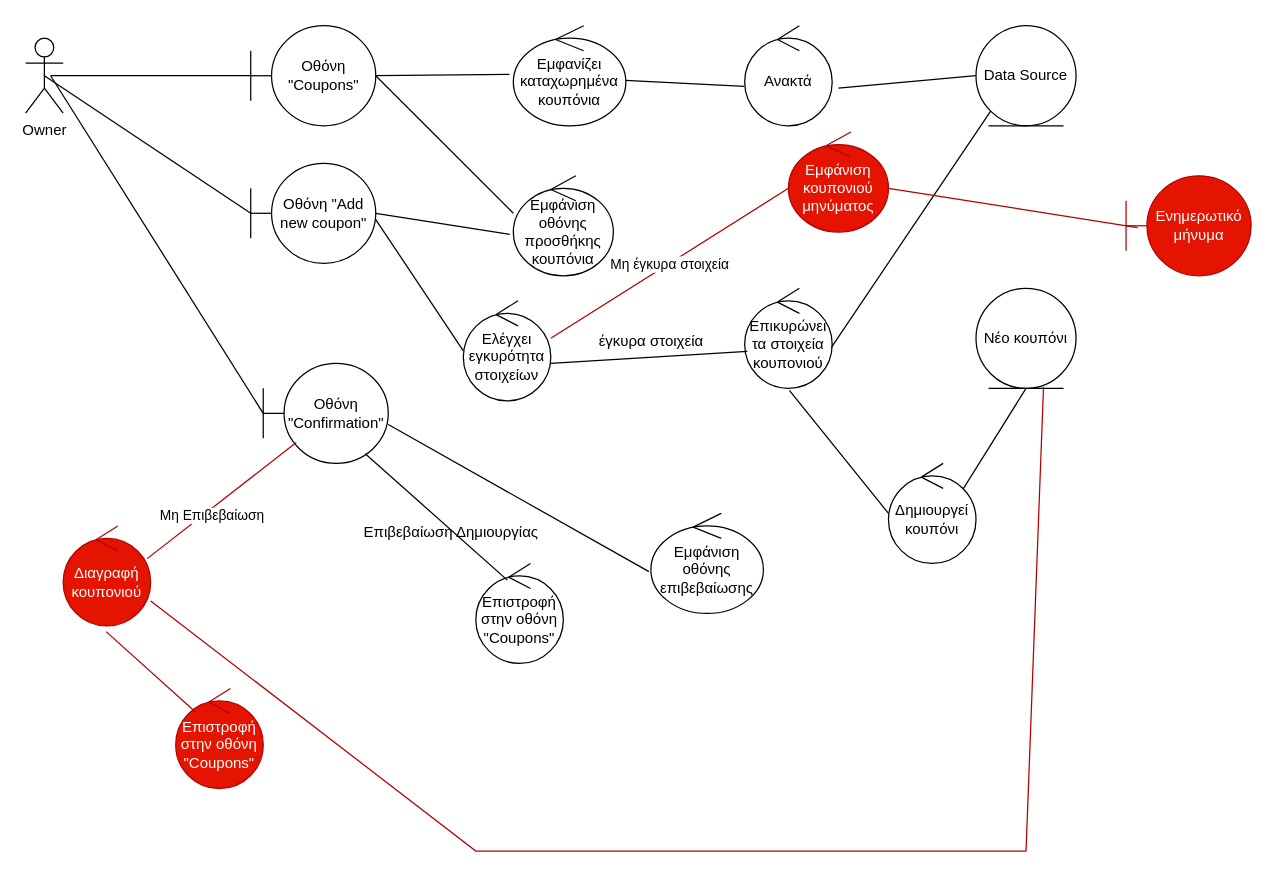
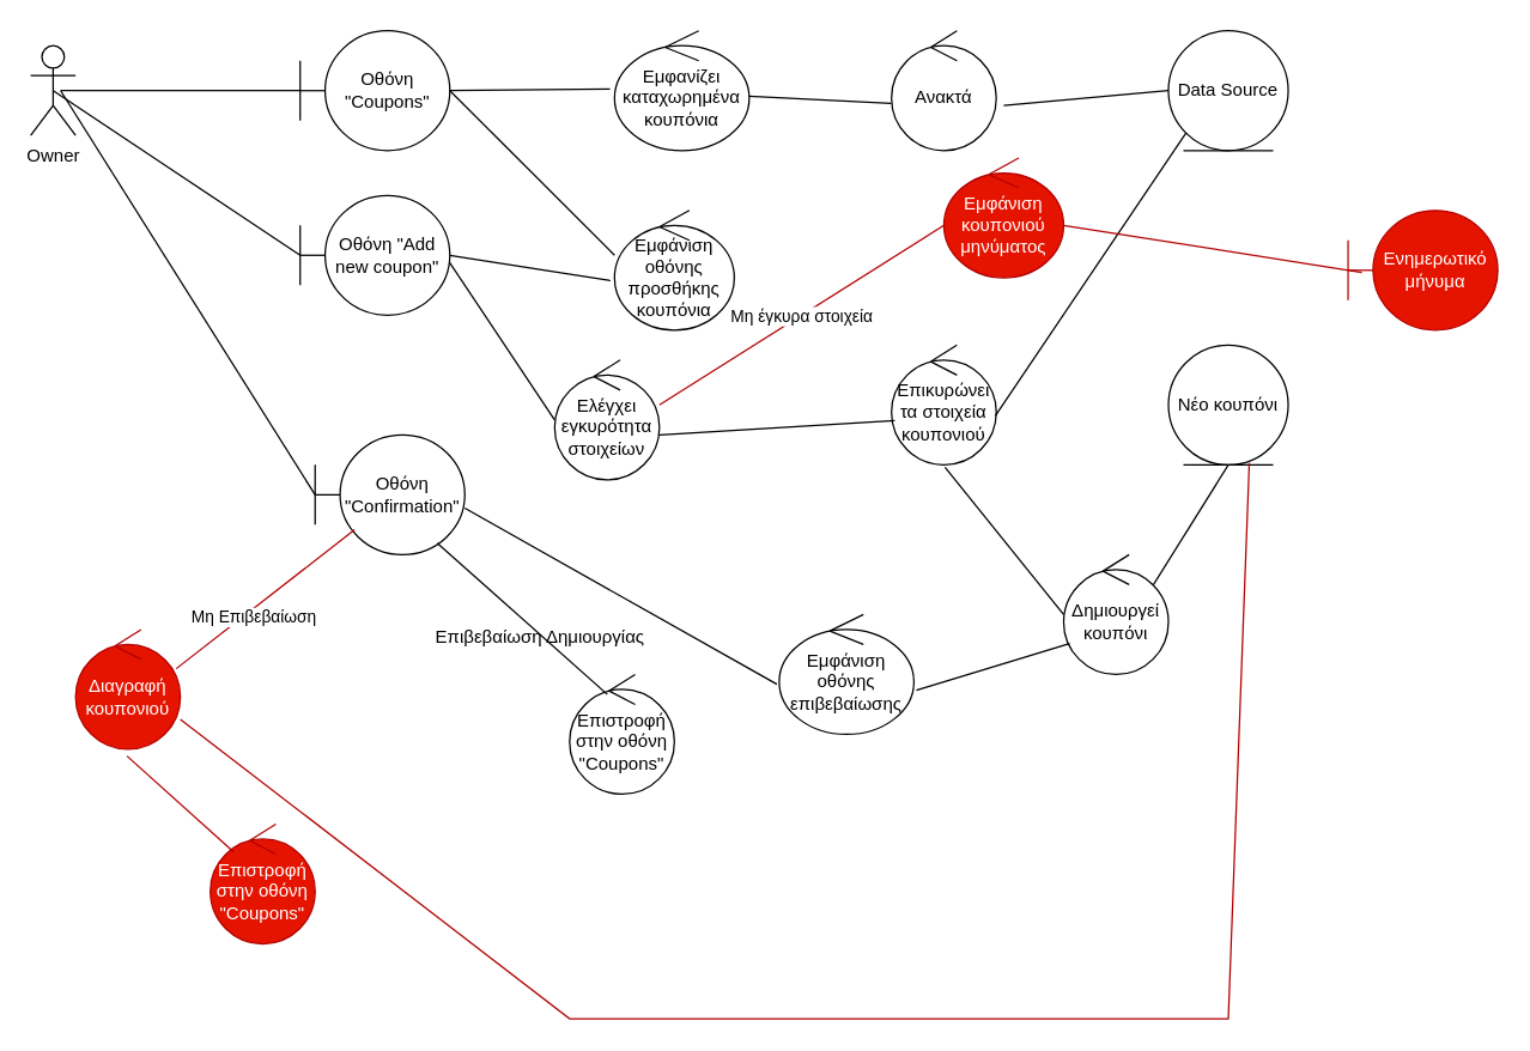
  <mxCell id="0" />
  <mxCell id="1" parent="0" />
  <mxCell id="2" value="Owner" style="shape=umlActor;verticalLabelPosition=bottom;verticalAlign=top;html=1;outlineConnect=0;" vertex="1" parent="1"><mxGeometry x="20" y="30" width="30" height="60" as="geometry" /></mxCell>
  <mxCell id="3" value="Οθόνη &quot;Coupons&quot;" style="shape=umlBoundary;whiteSpace=wrap;html=1;" vertex="1" parent="1"><mxGeometry x="200" y="20" width="100" height="80" as="geometry" /></mxCell>
  <mxCell id="4" value="Εμφανίζει καταχωρημένα κουπόνια" style="ellipse;shape=umlControl;whiteSpace=wrap;html=1;" vertex="1" parent="1"><mxGeometry x="410" y="20" width="90" height="80" as="geometry" /></mxCell>
  <mxCell id="5" value="Ανακτά" style="ellipse;shape=umlControl;whiteSpace=wrap;html=1;" vertex="1" parent="1"><mxGeometry x="595" y="20" width="70" height="80" as="geometry" /></mxCell>
  <mxCell id="6" value="Data Source" style="ellipse;shape=umlEntity;whiteSpace=wrap;html=1;" vertex="1" parent="1"><mxGeometry x="780" y="20" width="80" height="80" as="geometry" /></mxCell>
  <mxCell id="7" value="Εμφάνιση οθόνης προσθήκης κουπόνια" style="ellipse;shape=umlControl;whiteSpace=wrap;html=1;" vertex="1" parent="1"><mxGeometry x="410" y="140" width="80" height="80" as="geometry" /></mxCell>
  <mxCell id="8" value="Οθόνη &quot;Add new coupon&quot;" style="shape=umlBoundary;whiteSpace=wrap;html=1;" vertex="1" parent="1"><mxGeometry x="200" y="130" width="100" height="80" as="geometry" /></mxCell>
  <mxCell id="9" value="Ελέγχει εγκυρότητα στοιχείων" style="ellipse;shape=umlControl;whiteSpace=wrap;html=1;" vertex="1" parent="1"><mxGeometry x="370" y="240" width="70" height="80" as="geometry" /></mxCell>
  <mxCell id="10" value="Επικυρώνει τα στοιχεία κουπονιού" style="ellipse;shape=umlControl;whiteSpace=wrap;html=1;" vertex="1" parent="1"><mxGeometry x="595" y="230" width="70" height="80" as="geometry" /></mxCell>
  <mxCell id="11" value="Δημιουργεί κουπόνι" style="ellipse;shape=umlControl;whiteSpace=wrap;html=1;" vertex="1" parent="1"><mxGeometry x="710" y="370" width="70" height="80" as="geometry" /></mxCell>
  <mxCell id="12" value="Νέο κουπόνι" style="ellipse;shape=umlEntity;whiteSpace=wrap;html=1;" vertex="1" parent="1"><mxGeometry x="780" y="230" width="80" height="80" as="geometry" /></mxCell>
  <mxCell id="13" value="Εμφάνιση οθόνης επιβεβαίωσης" style="ellipse;shape=umlControl;whiteSpace=wrap;html=1;" vertex="1" parent="1"><mxGeometry x="520" y="410" width="90" height="80" as="geometry" /></mxCell>
  <mxCell id="14" value="Οθόνη &quot;Confirmation&quot;" style="shape=umlBoundary;whiteSpace=wrap;html=1;" vertex="1" parent="1"><mxGeometry x="210" y="290" width="100" height="80" as="geometry" /></mxCell>
  <mxCell id="15" value="Επιστροφή στην οθόνη &quot;Coupons&quot;" style="ellipse;shape=umlControl;whiteSpace=wrap;html=1;" vertex="1" parent="1"><mxGeometry x="380" y="450" width="70" height="80" as="geometry" /></mxCell>
  <mxCell id="16" value="Διαγραφή κουπονιού" style="ellipse;shape=umlControl;whiteSpace=wrap;html=1;fillColor=#e51400;fontColor=#ffffff;strokeColor=#B20000;" vertex="1" parent="1"><mxGeometry x="50" y="420" width="70" height="80" as="geometry" /></mxCell>
  <mxCell id="17" value="Επιστροφή στην οθόνη &quot;Coupons&quot;" style="ellipse;shape=umlControl;whiteSpace=wrap;html=1;fillColor=#e51400;fontColor=#ffffff;strokeColor=#B20000;" vertex="1" parent="1"><mxGeometry x="140" y="550" width="70" height="80" as="geometry" /></mxCell>
  <mxCell id="18" value="" style="endArrow=none;html=1;rounded=0;exitX=0.5;exitY=0.5;exitDx=0;exitDy=0;exitPerimeter=0;" edge="1" parent="1" source="2"><mxGeometry width="50" height="50" relative="1" as="geometry"><mxPoint x="150" y="220" as="sourcePoint" /><mxPoint x="200" y="170" as="targetPoint" /></mxGeometry></mxCell>
  <mxCell id="19" value="" style="endArrow=none;html=1;rounded=0;exitX=0;exitY=0.5;exitDx=0;exitDy=0;exitPerimeter=0;" edge="1" parent="1"><mxGeometry width="50" height="50" relative="1" as="geometry"><mxPoint x="40" y="60" as="sourcePoint" /><mxPoint x="210" y="330" as="targetPoint" /></mxGeometry></mxCell>
  <mxCell id="20" value="" style="endArrow=none;html=1;rounded=0;exitX=0;exitY=0.5;exitDx=0;exitDy=0;exitPerimeter=0;entryX=0;entryY=0.375;entryDx=0;entryDy=0;entryPerimeter=0;" edge="1" parent="1" target="7"><mxGeometry width="50" height="50" relative="1" as="geometry"><mxPoint x="300" y="60" as="sourcePoint" /><mxPoint x="370" y="90" as="targetPoint" /></mxGeometry></mxCell>
  <mxCell id="21" value="" style="endArrow=none;html=1;rounded=0;exitX=0;exitY=0.5;exitDx=0;exitDy=0;exitPerimeter=0;" edge="1" parent="1"><mxGeometry width="50" height="50" relative="1" as="geometry"><mxPoint x="300" y="175" as="sourcePoint" /><mxPoint x="370" y="280" as="targetPoint" /></mxGeometry></mxCell>
  <mxCell id="22" value="" style="endArrow=none;html=1;rounded=0;entryX=0.511;entryY=1.02;entryDx=0;entryDy=0;entryPerimeter=0;" edge="1" parent="1" target="10"><mxGeometry width="50" height="50" relative="1" as="geometry"><mxPoint x="710" y="410" as="sourcePoint" /><mxPoint x="760" y="360" as="targetPoint" /></mxGeometry></mxCell>
  <mxCell id="23" value="" style="endArrow=none;html=1;rounded=0;exitX=0.991;exitY=0.59;exitDx=0;exitDy=0;exitPerimeter=0;entryX=0;entryY=1;entryDx=0;entryDy=0;" edge="1" parent="1" source="10" target="6"><mxGeometry width="50" height="50" relative="1" as="geometry"><mxPoint x="730" y="110" as="sourcePoint" /><mxPoint x="780" y="60" as="targetPoint" /></mxGeometry></mxCell>
  <mxCell id="24" value="" style="endArrow=none;html=1;rounded=0;entryX=0.5;entryY=1;entryDx=0;entryDy=0;" edge="1" parent="1" target="12"><mxGeometry width="50" height="50" relative="1" as="geometry"><mxPoint x="770" y="390" as="sourcePoint" /><mxPoint x="820" y="340" as="targetPoint" /></mxGeometry></mxCell>
  <mxCell id="25" value="" style="endArrow=none;html=1;rounded=0;entryX=0.031;entryY=0.63;entryDx=0;entryDy=0;entryPerimeter=0;" edge="1" parent="1" target="10"><mxGeometry width="50" height="50" relative="1" as="geometry"><mxPoint x="440" y="290" as="sourcePoint" /><mxPoint x="490" y="240" as="targetPoint" /></mxGeometry></mxCell>
  <mxCell id="26" value="" style="endArrow=none;html=1;rounded=0;entryX=0;entryY=0.5;entryDx=0;entryDy=0;entryPerimeter=0;" edge="1" parent="1" target="3"><mxGeometry width="50" height="50" relative="1" as="geometry"><mxPoint x="40" y="60" as="sourcePoint" /><mxPoint x="90" y="10" as="targetPoint" /></mxGeometry></mxCell>
  <mxCell id="27" value="" style="endArrow=none;html=1;rounded=0;entryX=-0.034;entryY=0.487;entryDx=0;entryDy=0;entryPerimeter=0;" edge="1" parent="1" target="4"><mxGeometry width="50" height="50" relative="1" as="geometry"><mxPoint x="300" y="60" as="sourcePoint" /><mxPoint x="350" y="10" as="targetPoint" /></mxGeometry></mxCell>
  <mxCell id="28" value="" style="endArrow=none;html=1;rounded=0;entryX=-0.003;entryY=0.607;entryDx=0;entryDy=0;entryPerimeter=0;exitX=0.996;exitY=0.547;exitDx=0;exitDy=0;exitPerimeter=0;" edge="1" parent="1" source="4" target="5"><mxGeometry width="50" height="50" relative="1" as="geometry"><mxPoint x="520" y="70" as="sourcePoint" /><mxPoint x="530" y="20" as="targetPoint" /></mxGeometry></mxCell>
  <mxCell id="29" value="" style="endArrow=none;html=1;rounded=0;entryX=0;entryY=0.5;entryDx=0;entryDy=0;" edge="1" parent="1" target="6"><mxGeometry width="50" height="50" relative="1" as="geometry"><mxPoint x="670" y="70" as="sourcePoint" /><mxPoint x="720" y="20" as="targetPoint" /></mxGeometry></mxCell>
  <mxCell id="30" value="" style="endArrow=none;html=1;rounded=0;entryX=-0.034;entryY=0.587;entryDx=0;entryDy=0;entryPerimeter=0;" edge="1" parent="1" target="7"><mxGeometry width="50" height="50" relative="1" as="geometry"><mxPoint x="300" y="170" as="sourcePoint" /><mxPoint x="350" y="120" as="targetPoint" /></mxGeometry></mxCell>
+ <mxCell id="31" value="" style="endArrow=none;html=1;rounded=0;entryX=0.057;entryY=0.742;entryDx=0;entryDy=0;entryPerimeter=0;exitX=1.018;exitY=0.632;exitDx=0;exitDy=0;exitPerimeter=0;" edge="1" parent="1" source="13" target="11"><mxGeometry width="50" height="50" relative="1" as="geometry"><mxPoint x="600" y="450" as="sourcePoint" /><mxPoint x="640" y="400" as="targetPoint" /></mxGeometry></mxCell>
  <mxCell id="32" value="" style="endArrow=none;html=1;rounded=0;entryX=-0.017;entryY=0.582;entryDx=0;entryDy=0;entryPerimeter=0;exitX=1;exitY=0.612;exitDx=0;exitDy=0;exitPerimeter=0;" edge="1" parent="1" source="14" target="13"><mxGeometry width="50" height="50" relative="1" as="geometry"><mxPoint x="370" y="450" as="sourcePoint" /><mxPoint x="420" y="400" as="targetPoint" /></mxGeometry></mxCell>
  <mxCell id="33" value="" style="endArrow=none;html=1;rounded=0;entryX=0.264;entryY=0.792;entryDx=0;entryDy=0;entryPerimeter=0;exitX=0.96;exitY=0.327;exitDx=0;exitDy=0;exitPerimeter=0;fillColor=#e51400;strokeColor=#B20000;curved=0;" edge="1" parent="1" source="16" target="14"><mxGeometry width="50" height="50" relative="1" as="geometry"><mxPoint x="200" y="450" as="sourcePoint" /><mxPoint x="250" y="400" as="targetPoint" /></mxGeometry></mxCell>
  <mxCell id="34" value="Μη Επιβεβαίωση" style="edgeLabel;html=1;align=center;verticalAlign=middle;resizable=0;points=[];" vertex="1" connectable="0" parent="33"><mxGeometry x="-0.179" y="-4" relative="1" as="geometry"><mxPoint as="offset" /></mxGeometry></mxCell>
  <mxCell id="35" value="" style="endArrow=none;html=1;rounded=0;exitX=0.36;exitY=0.167;exitDx=0;exitDy=0;exitPerimeter=0;entryX=0.816;entryY=0.903;entryDx=0;entryDy=0;entryPerimeter=0;" edge="1" parent="1" source="15" target="14"><mxGeometry width="50" height="50" relative="1" as="geometry"><mxPoint x="250" y="410" as="sourcePoint" /><mxPoint x="300" y="360" as="targetPoint" /></mxGeometry></mxCell>
  <mxCell id="36" value="" style="endArrow=none;html=1;rounded=0;exitX=0.223;exitY=0.232;exitDx=0;exitDy=0;exitPerimeter=0;entryX=0.491;entryY=1.057;entryDx=0;entryDy=0;entryPerimeter=0;fillColor=#e51400;strokeColor=#B20000;" edge="1" parent="1" source="17" target="16"><mxGeometry width="50" height="50" relative="1" as="geometry"><mxPoint x="110" y="530" as="sourcePoint" /><mxPoint x="160" y="480" as="targetPoint" /></mxGeometry></mxCell>
  <mxCell id="37" value="Επιβεβαίωση Δημιουργίας" style="text;html=1;align=center;verticalAlign=middle;resizable=0;points=[];autosize=1;strokeColor=none;fillColor=none;" vertex="1" parent="1"><mxGeometry x="280" y="410" width="160" height="30" as="geometry" /></mxCell>
- <mxCell id="38" value="έγκυρα στοιχεία" style="text;html=1;align=center;verticalAlign=middle;resizable=0;points=[];autosize=1;strokeColor=none;fillColor=none;" vertex="1" parent="1"><mxGeometry x="465" y="258" width="110" height="30" as="geometry" /></mxCell>
  <mxCell id="39" value="" style="endArrow=none;html=1;rounded=0;exitX=0.675;exitY=0.983;exitDx=0;exitDy=0;exitPerimeter=0;fillColor=#e51400;strokeColor=#B20000;entryX=1;entryY=0.75;entryDx=0;entryDy=0;entryPerimeter=0;" edge="1" parent="1" source="12" target="16"><mxGeometry width="50" height="50" relative="1" as="geometry"><mxPoint x="820" y="640.8" as="sourcePoint" /><mxPoint x="260" y="370" as="targetPoint" /><Array as="points"><mxPoint x="820" y="680" /><mxPoint x="380" y="680" /></Array></mxGeometry></mxCell>
  <mxCell id="40" value="" style="endArrow=none;html=1;rounded=0;fillColor=#e51400;strokeColor=#B20000;" edge="1" parent="1"><mxGeometry width="50" height="50" relative="1" as="geometry"><mxPoint x="440" y="270" as="sourcePoint" /><mxPoint x="630" y="150" as="targetPoint" /></mxGeometry></mxCell>
  <mxCell id="41" value="Μη έγκυρα στοιχεία" style="edgeLabel;html=1;align=center;verticalAlign=middle;resizable=0;points=[];" vertex="1" connectable="0" parent="40"><mxGeometry x="-0.004" relative="1" as="geometry"><mxPoint as="offset" /></mxGeometry></mxCell>
  <mxCell id="42" value="Ενημερωτικό μήνυμα" style="shape=umlBoundary;whiteSpace=wrap;html=1;fillColor=#e51400;fontColor=#ffffff;strokeColor=#B20000;" vertex="1" parent="1"><mxGeometry x="900" y="140" width="100" height="80" as="geometry" /></mxCell>
  <mxCell id="43" value="Εμφάνιση κουπονιού μηνύματος" style="ellipse;shape=umlControl;whiteSpace=wrap;html=1;fillColor=#e51400;fontColor=#ffffff;strokeColor=#B20000;" vertex="1" parent="1"><mxGeometry x="630" y="105" width="80" height="80" as="geometry" /></mxCell>
  <mxCell id="44" value="" style="endArrow=none;html=1;rounded=0;entryX=0.092;entryY=0.518;entryDx=0;entryDy=0;entryPerimeter=0;fillColor=#e51400;strokeColor=#B20000;" edge="1" parent="1" target="42"><mxGeometry width="50" height="50" relative="1" as="geometry"><mxPoint x="710" y="150" as="sourcePoint" /><mxPoint x="760" y="100" as="targetPoint" /></mxGeometry></mxCell>
